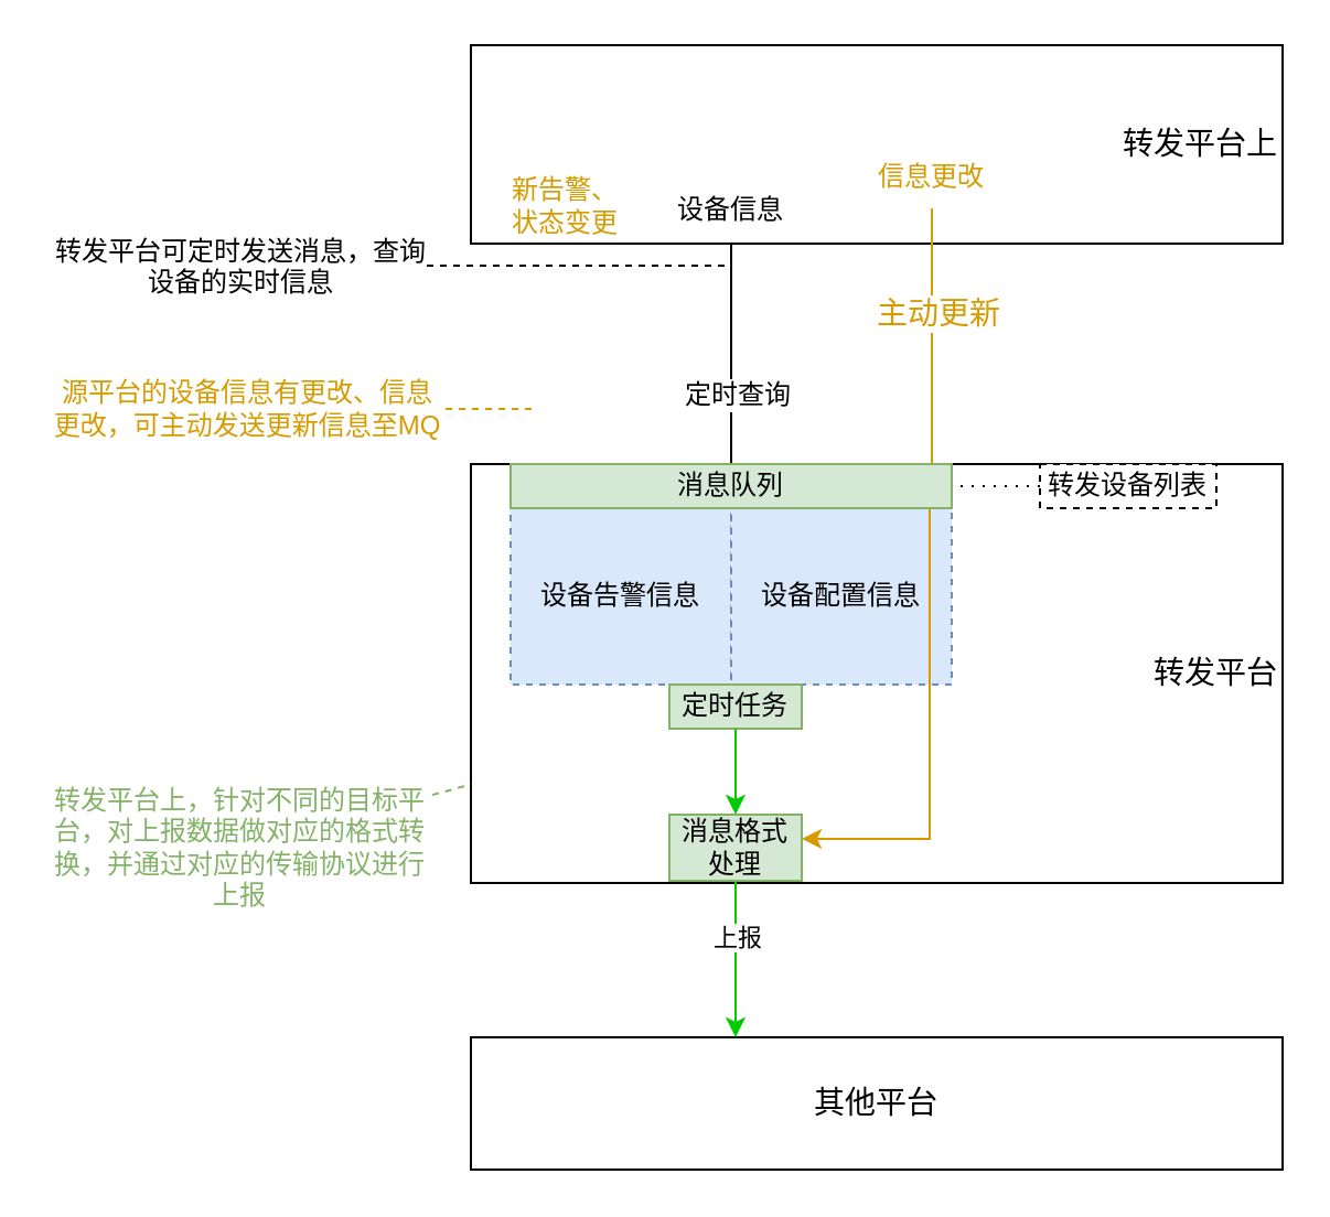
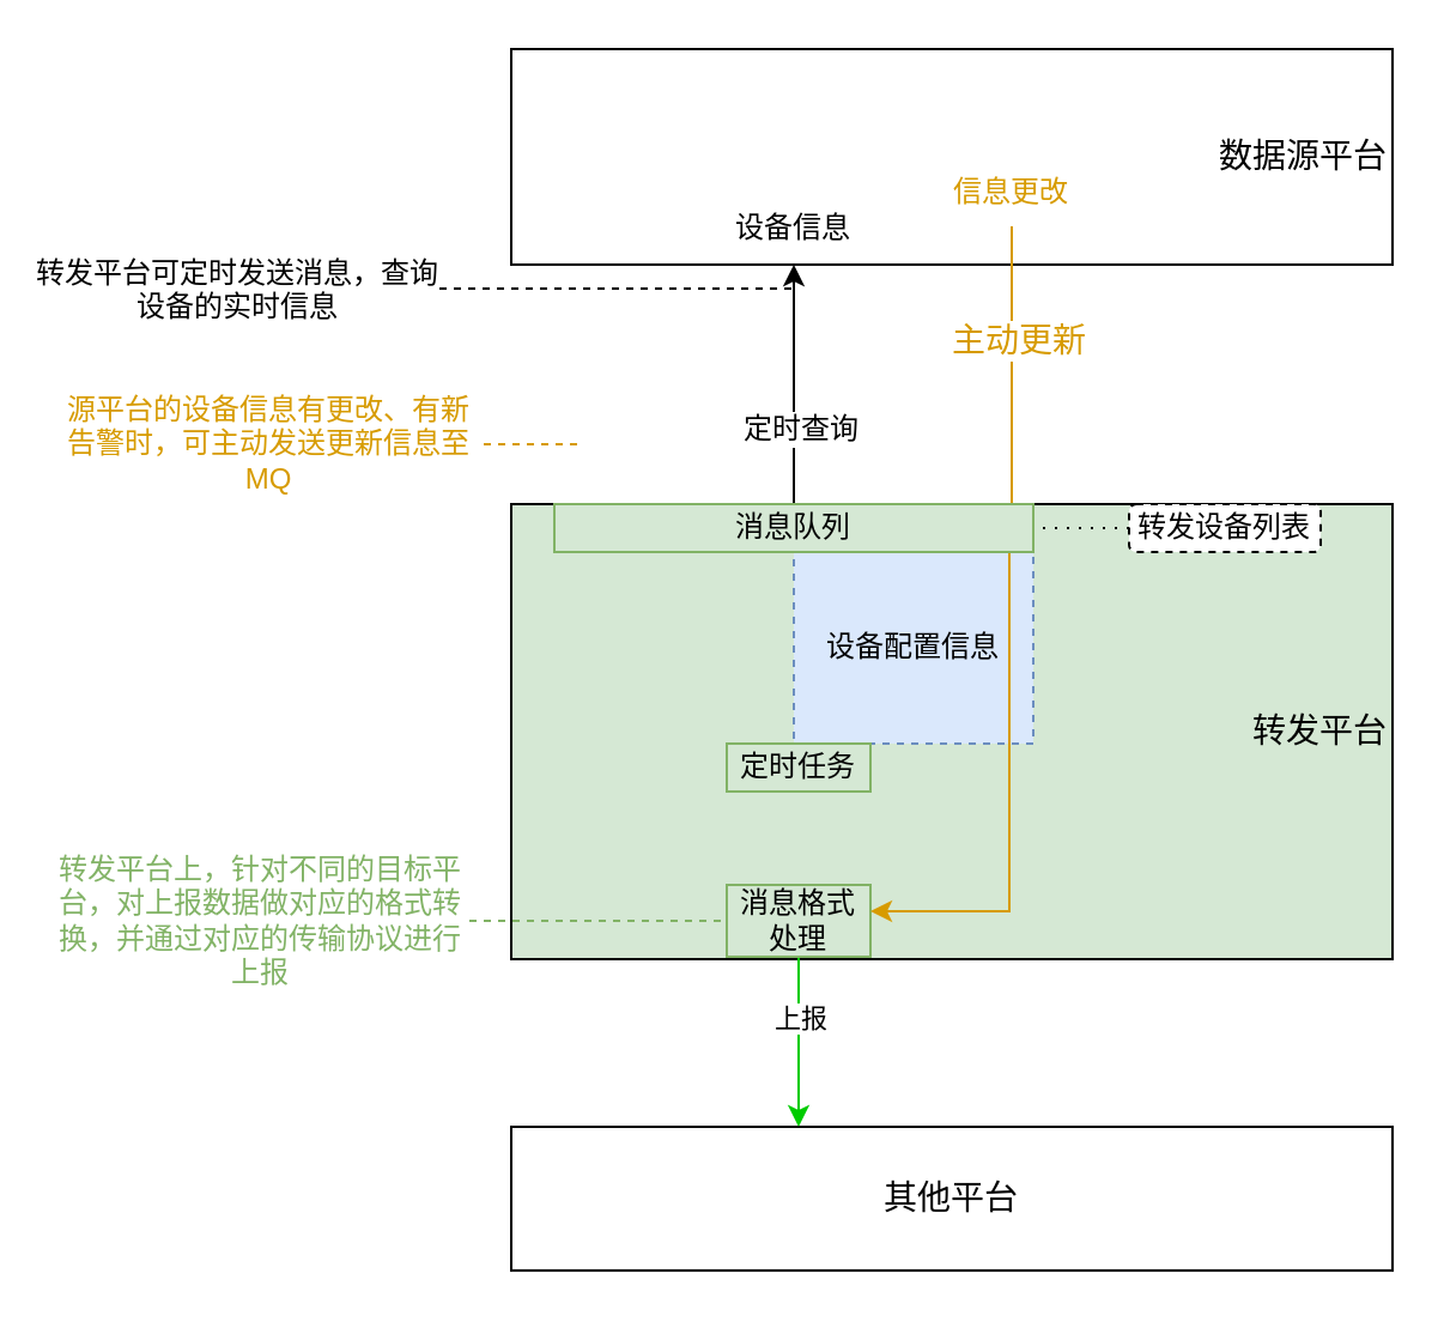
  <mxCell id="0" />
  <mxCell id="1" parent="0" />
- <mxCell id="2" value="&lt;font style=&quot;font-size: 14px;&quot;&gt;转发平台上&lt;/font&gt;" style="rounded=0;whiteSpace=wrap;html=1;align=right;" parent="1" vertex="1"><mxGeometry x="213" y="20" width="368" height="90" as="geometry" /></mxCell>
- <mxCell id="3" value="&lt;font style=&quot;font-size: 14px;&quot;&gt;转发平台&lt;/font&gt;" style="rounded=0;whiteSpace=wrap;html=1;align=right;" parent="1" vertex="1"><mxGeometry x="213" y="210" width="368" height="190" as="geometry" /></mxCell>
+ <mxCell id="2" value="&lt;font style=&quot;font-size: 14px;&quot;&gt;数据源平台&lt;/font&gt;" style="rounded=0;whiteSpace=wrap;html=1;align=right;" parent="1" vertex="1"><mxGeometry x="213" y="20" width="368" height="90" as="geometry" /></mxCell>
+ <mxCell id="3" value="&lt;font style=&quot;font-size: 14px;&quot;&gt;转发平台&lt;/font&gt;" style="rounded=0;whiteSpace=wrap;html=1;align=right;fillColor=#d5e8d4;" parent="1" vertex="1"><mxGeometry x="213" y="210" width="368" height="190" as="geometry" /></mxCell>
  <mxCell id="4" value="&lt;font style=&quot;font-size: 14px;&quot;&gt;其他平台&lt;/font&gt;" style="rounded=0;whiteSpace=wrap;html=1;" parent="1" vertex="1"><mxGeometry x="213" y="470" width="368" height="60" as="geometry" /></mxCell>
  <mxCell id="5" value="" style="endArrow=classic;html=1;rounded=0;fillColor=#fff2cc;strokeColor=#00CC00;exitX=0.5;exitY=1;exitDx=0;exitDy=0;" parent="1" source="17" edge="1"><mxGeometry width="50" height="50" relative="1" as="geometry"><mxPoint x="333" y="420" as="sourcePoint" /><mxPoint x="333" y="470" as="targetPoint" /><Array as="points" /></mxGeometry></mxCell>
  <mxCell id="6" value="上报" style="edgeLabel;html=1;align=center;verticalAlign=middle;resizable=0;points=[];" parent="5" vertex="1" connectable="0"><mxGeometry x="-0.3" relative="1" as="geometry"><mxPoint as="offset" /></mxGeometry></mxCell>
- <mxCell id="7" value="设备告警信息" style="text;html=1;strokeColor=#6c8ebf;fillColor=#dae8fc;align=center;verticalAlign=middle;whiteSpace=wrap;rounded=0;dashed=1;" parent="1" vertex="1"><mxGeometry x="231" y="230" width="100" height="80" as="geometry" /></mxCell>
- <mxCell id="8" value="&lt;font color=&quot;#d79b00&quot;&gt;新告警、状态变更&lt;/font&gt;" style="text;html=1;strokeColor=none;fillColor=none;align=center;verticalAlign=middle;whiteSpace=wrap;rounded=0;" parent="1" vertex="1"><mxGeometry x="226" y="78" width="60" height="30" as="geometry" /></mxCell>
  <mxCell id="9" value="设备配置信息" style="text;html=1;strokeColor=#6c8ebf;fillColor=#dae8fc;align=center;verticalAlign=middle;whiteSpace=wrap;rounded=0;dashed=1;" parent="1" vertex="1"><mxGeometry x="331" y="230" width="100" height="80" as="geometry" /></mxCell>
  <mxCell id="10" value="&lt;font color=&quot;#d79b00&quot; style=&quot;font-size: 12px;&quot;&gt;信息更改&lt;/font&gt;" style="text;html=1;strokeColor=none;fillColor=none;align=center;verticalAlign=middle;whiteSpace=wrap;rounded=0;fontSize=14;" parent="1" vertex="1"><mxGeometry x="392" y="64" width="60" height="30" as="geometry" /></mxCell>
  <mxCell id="11" value="" style="endArrow=classic;html=1;rounded=0;fontSize=14;exitX=0.5;exitY=1;exitDx=0;exitDy=0;fillColor=#ffe6cc;strokeColor=#D79B00;" parent="1" source="10" edge="1"><mxGeometry width="50" height="50" relative="1" as="geometry"><mxPoint x="422" y="109" as="sourcePoint" /><mxPoint x="422" y="230" as="targetPoint" /></mxGeometry></mxCell>
  <mxCell id="12" value="&lt;font color=&quot;#d79b00&quot;&gt;主动更新&lt;/font&gt;" style="edgeLabel;html=1;align=center;verticalAlign=middle;resizable=0;points=[];fontSize=14;" parent="11" vertex="1" connectable="0"><mxGeometry x="-0.306" y="2" relative="1" as="geometry"><mxPoint as="offset" /></mxGeometry></mxCell>
- <mxCell id="13" value="" style="endArrow=none;html=1;rounded=0;fontSize=12;exitX=0.5;exitY=0;exitDx=0;exitDy=0;entryX=0.5;entryY=1;entryDx=0;entryDy=0;" parent="1" source="28" target="23" edge="1"><mxGeometry width="50" height="50" relative="1" as="geometry"><mxPoint x="173" y="270" as="sourcePoint" /><mxPoint x="571" y="150" as="targetPoint" /></mxGeometry></mxCell>
+ <mxCell id="13" value="" style="endArrow=classic;html=1;rounded=0;fontSize=12;exitX=0.5;exitY=0;exitDx=0;exitDy=0;entryX=0.5;entryY=1;entryDx=0;entryDy=0;" parent="1" source="28" target="23" edge="1"><mxGeometry width="50" height="50" relative="1" as="geometry"><mxPoint x="173" y="270" as="sourcePoint" /><mxPoint x="571" y="150" as="targetPoint" /></mxGeometry></mxCell>
  <mxCell id="14" value="&lt;font color=&quot;#000000&quot;&gt;定时查询&lt;/font&gt;" style="edgeLabel;html=1;align=center;verticalAlign=middle;resizable=0;points=[];fontSize=12;fontColor=#D79B00;" parent="13" vertex="1" connectable="0"><mxGeometry x="-0.356" y="-2" relative="1" as="geometry"><mxPoint as="offset" /></mxGeometry></mxCell>
  <mxCell id="15" value="定时任务" style="text;html=1;strokeColor=#82b366;fillColor=#d5e8d4;align=center;verticalAlign=middle;whiteSpace=wrap;rounded=0;fontSize=12;" parent="1" vertex="1"><mxGeometry x="303" y="310" width="60" height="20" as="geometry" /></mxCell>
- <mxCell id="16" value="" style="endArrow=classic;html=1;rounded=0;strokeColor=#00CC00;fontSize=12;exitX=0.5;exitY=1;exitDx=0;exitDy=0;" parent="1" source="15" target="17" edge="1"><mxGeometry width="50" height="50" relative="1" as="geometry"><mxPoint x="423" y="340" as="sourcePoint" /><mxPoint x="473" y="290" as="targetPoint" /></mxGeometry></mxCell>
  <mxCell id="17" value="消息格式处理" style="text;html=1;strokeColor=#82b366;fillColor=#d5e8d4;align=center;verticalAlign=middle;whiteSpace=wrap;rounded=0;fontSize=12;" parent="1" vertex="1"><mxGeometry x="303" y="369" width="60" height="30" as="geometry" /></mxCell>
  <mxCell id="18" value="" style="endArrow=classic;html=1;rounded=0;fontSize=14;exitX=0.9;exitY=-0.025;exitDx=0;exitDy=0;fillColor=#ffe6cc;strokeColor=#d79b00;entryX=1;entryY=0.5;entryDx=0;entryDy=0;exitPerimeter=0;" parent="1" edge="1"><mxGeometry width="50" height="50" relative="1" as="geometry"><mxPoint x="421" y="224" as="sourcePoint" /><mxPoint x="363" y="380" as="targetPoint" /><Array as="points"><mxPoint x="421" y="380" /></Array></mxGeometry></mxCell>
- <mxCell id="19" value="&lt;div style=&quot;text-align: center;&quot;&gt;&lt;span style=&quot;background-color: rgb(255, 255, 255);&quot;&gt;转发平台可定时发送消息，查询设备的实时信息&lt;/span&gt;&lt;/div&gt;" style="text;whiteSpace=wrap;html=1;fontSize=12;fontColor=#000000;" parent="1" vertex="1"><mxGeometry x="23" y="100" width="170" height="40" as="geometry" /></mxCell>
+ <mxCell id="19" value="&lt;div style=&quot;text-align: center;&quot;&gt;&lt;span style=&quot;background-color: rgb(255, 255, 255);&quot;&gt;转发平台可定时发送消息，查询设备的实时信息&lt;/span&gt;&lt;/div&gt;" style="text;whiteSpace=wrap;html=1;fontSize=12;fontColor=#000000;" parent="1" vertex="1"><mxGeometry x="13" y="100" width="170" height="40" as="geometry" /></mxCell>
  <mxCell id="20" value="" style="endArrow=none;dashed=1;html=1;rounded=0;strokeColor=#000000;fontSize=12;fontColor=#000000;" parent="1" source="19" edge="1"><mxGeometry width="50" height="50" relative="1" as="geometry"><mxPoint x="21" y="270" as="sourcePoint" /><mxPoint x="331" y="120" as="targetPoint" /></mxGeometry></mxCell>
- <mxCell id="21" value="&lt;font color=&quot;#d79b00&quot;&gt;源平台的设备信息有更改、信息更改，可主动发送更新信息至MQ&lt;/font&gt;" style="text;html=1;strokeColor=none;fillColor=none;align=center;verticalAlign=middle;whiteSpace=wrap;rounded=0;dashed=1;fontSize=12;fontColor=#000000;" parent="1" vertex="1"><mxGeometry x="21.5" y="160" width="180" height="50" as="geometry" /></mxCell>
+ <mxCell id="21" value="&lt;font color=&quot;#d79b00&quot;&gt;源平台的设备信息有更改、有新告警时，可主动发送更新信息至MQ&lt;/font&gt;" style="text;html=1;strokeColor=none;fillColor=none;align=center;verticalAlign=middle;whiteSpace=wrap;rounded=0;dashed=1;fontSize=12;fontColor=#000000;" parent="1" vertex="1"><mxGeometry x="21.5" y="160" width="180" height="50" as="geometry" /></mxCell>
  <mxCell id="22" value="" style="endArrow=none;dashed=1;html=1;rounded=0;strokeColor=#D79B00;fontSize=12;fontColor=#D79B00;exitX=1;exitY=0.5;exitDx=0;exitDy=0;" parent="1" source="21" edge="1"><mxGeometry width="50" height="50" relative="1" as="geometry"><mxPoint x="163" y="200" as="sourcePoint" /><mxPoint x="241" y="185" as="targetPoint" /></mxGeometry></mxCell>
  <mxCell id="23" value="&lt;font color=&quot;#000000&quot;&gt;设备信息&lt;/font&gt;" style="text;html=1;strokeColor=none;fillColor=none;align=center;verticalAlign=middle;whiteSpace=wrap;rounded=0;dashed=1;fontSize=12;fontColor=#D79B00;" parent="1" vertex="1"><mxGeometry x="301" y="80" width="60" height="30" as="geometry" /></mxCell>
  <mxCell id="24" value="&lt;font color=&quot;#82b366&quot;&gt;转发平台上，针对不同的目标平台，对上报数据做对应的格式转换，并通过对应的传输协议进行上报&lt;/font&gt;" style="text;html=1;strokeColor=none;fillColor=none;align=center;verticalAlign=middle;whiteSpace=wrap;rounded=0;dashed=1;fontSize=12;fontColor=#000000;" parent="1" vertex="1"><mxGeometry x="20.5" y="353.5" width="175" height="61" as="geometry" /></mxCell>
- <mxCell id="25" value="" style="endArrow=none;dashed=1;html=1;rounded=0;strokeColor=#82B366;fontSize=12;fontColor=#82B366;" parent="1" source="24" target="3" edge="1"><mxGeometry width="50" height="50" relative="1" as="geometry"><mxPoint x="171" y="450" as="sourcePoint" /><mxPoint x="221" y="400" as="targetPoint" /></mxGeometry></mxCell>
- <mxCell id="26" value="&lt;font color=&quot;#000000&quot;&gt;转发设备列表&lt;/font&gt;" style="rounded=0;whiteSpace=wrap;html=1;dashed=1;fontSize=12;fontColor=#D79B00;" parent="1" vertex="1"><mxGeometry x="471" y="210" width="80" height="20" as="geometry" /></mxCell>
+ <mxCell id="25" value="" style="endArrow=none;dashed=1;html=1;rounded=0;strokeColor=#82B366;fontSize=12;fontColor=#82B366;" parent="1" source="24" target="17" edge="1"><mxGeometry width="50" height="50" relative="1" as="geometry"><mxPoint x="171" y="450" as="sourcePoint" /><mxPoint x="221" y="400" as="targetPoint" /></mxGeometry></mxCell>
+ <mxCell id="26" value="&lt;font color=&quot;#000000&quot;&gt;转发设备列表&lt;/font&gt;" style="whiteSpace=wrap;html=1;dashed=1;fontSize=12;fontColor=#D79B00;rounded=1;" parent="1" vertex="1"><mxGeometry x="471" y="210" width="80" height="20" as="geometry" /></mxCell>
  <mxCell id="27" value="" style="endArrow=classic;html=1;rounded=0;strokeColor=#000000;fontSize=12;fontColor=#000000;exitX=0;exitY=0.5;exitDx=0;exitDy=0;dashed=1;dashPattern=1 4;" parent="1" source="26" edge="1"><mxGeometry width="50" height="50" relative="1" as="geometry"><mxPoint x="501" y="320" as="sourcePoint" /><mxPoint x="363" y="220" as="targetPoint" /></mxGeometry></mxCell>
  <mxCell id="28" value="消息队列" style="text;html=1;strokeColor=#82b366;fillColor=#d5e8d4;align=center;verticalAlign=middle;whiteSpace=wrap;rounded=0;fontSize=12;" vertex="1" parent="1"><mxGeometry x="231" y="210" width="200" height="20" as="geometry" /></mxCell>
